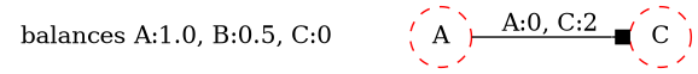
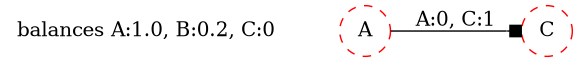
  digraph {
    rankdir=LR
    node [shape=circle color=red style=dashed]
-   n1 [label="balances A:1.0, B:0.5, C:0" shape=none color="" style=""]
+   n1 [label="balances A:1.0, B:0.2, C:0" shape=none color="" style=""]
    n2 [label=A]
    n3 [label=C]
    n1 -> n2 [style=invis]
-   n2 -> n3 [arrowhead=box label="A:0, C:2" style=solid]
+   n2 -> n3 [arrowhead=box label="A:0, C:1" style=solid]
  }
